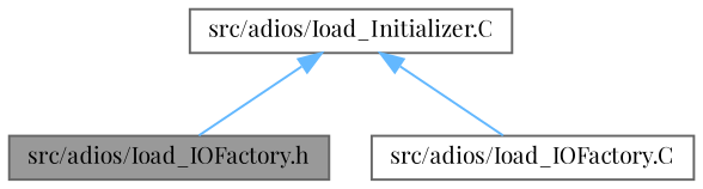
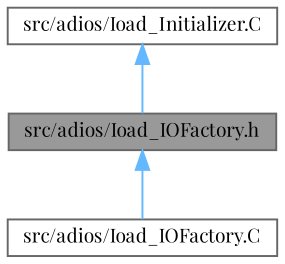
  digraph {
    fontname="Playfair Display"
    node [color=grey40 fillcolor=white fontname="Playfair Display" fontsize=10 shape=box style=filled]
    edge [color=steelblue1 dir=back fontname="Playfair Display" fontsize=10 labelfontname=Helvetica labelfontsize=10 style=solid]
    n1 [color=gray40 fillcolor=grey60 fontcolor=black height=0.2 label="src/adios/Ioad_IOFactory.h" width=0.4]
    n2 [height=0.2 label="src/adios/Ioad_IOFactory.C" width=0.4]
    n3 [height=0.2 label="src/adios/Ioad_Initializer.C" width=0.4]
-   n3 -> n2
+   n1 -> n2
    n3 -> n1
  }
